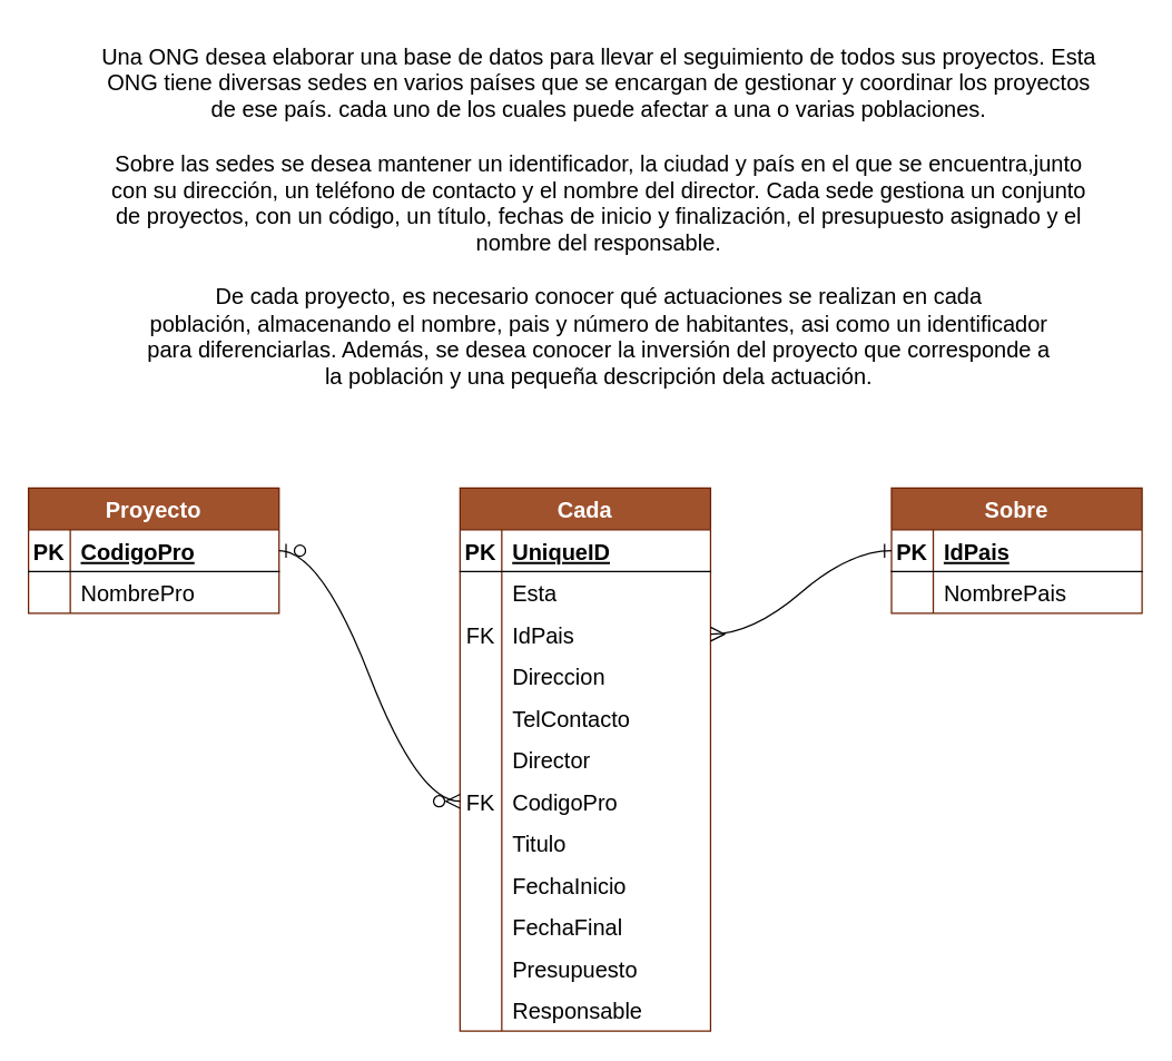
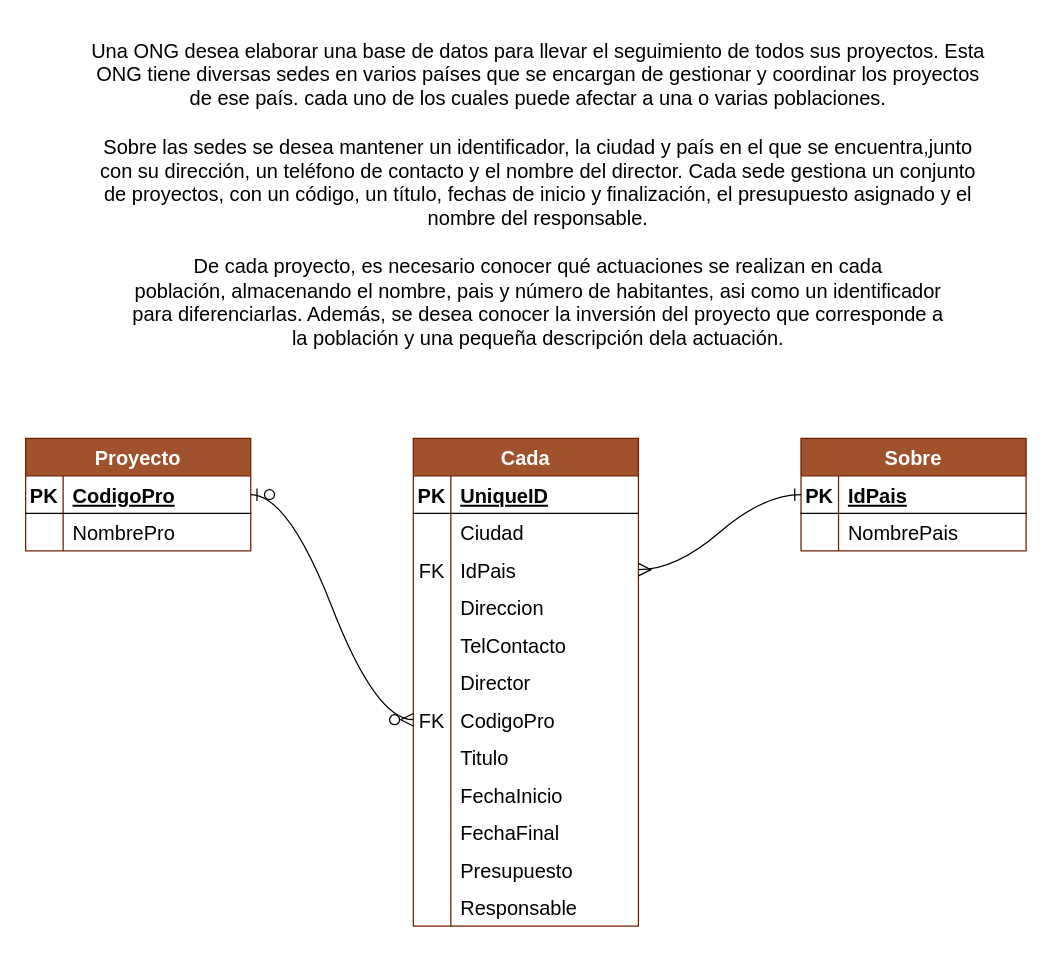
  <mxCell id="0" />
  <mxCell id="1" parent="0" />
  <mxCell id="2" value="&lt;p style=&quot;margin: 0px;&quot;&gt;Una ONG desea elaborar una base de datos para llevar el seguimiento de todos sus&amp;nbsp;&lt;span style=&quot;background-color: initial;&quot;&gt;proyectos. Esta ONG tiene diversas sedes en varios países que se encargan de gestionar y coordinar los proyectos de ese país. cada uno de los cuales puede afectar a una o varias poblaciones.&lt;/span&gt;&lt;/p&gt;&lt;p style=&quot;margin: 0px;&quot;&gt;&lt;span style=&quot;background-color: initial;&quot;&gt;&lt;br&gt;&lt;/span&gt;&lt;/p&gt;&lt;p style=&quot;margin: 0px;&quot;&gt;Sobre las sedes se desea mantener un identificador, la ciudad y país en el que se encuentra,junto con su dirección, un teléfono de contacto y el nombre del director. Cada sede gestiona un conjunto de proyectos, con un código, un título, fechas de inicio y finalización, el presupuesto asignado y el nombre del responsable.&lt;/p&gt;&lt;p style=&quot;margin: 0px;&quot;&gt;&lt;br&gt;&lt;/p&gt;&lt;p style=&quot;margin: 0px;&quot;&gt;De cada proyecto, es necesario conocer qué actuaciones se realizan en cada población,&amp;nbsp;&lt;span style=&quot;background-color: initial;&quot;&gt;almacenando el nombre, pais y número de habitantes, asi como un identificador para&amp;nbsp;&lt;/span&gt;&lt;span style=&quot;background-color: initial;&quot;&gt;diferenciarlas. Además, se desea conocer la inversión del proyecto que corresponde a la&amp;nbsp;&lt;/span&gt;&lt;span style=&quot;background-color: initial;&quot;&gt;población y una pequeña descripción dela actuación.&lt;/span&gt;&lt;/p&gt;" style="text;html=1;strokeColor=none;fillColor=none;align=center;verticalAlign=middle;whiteSpace=wrap;rounded=0;fontSize=16;" vertex="1" parent="1"><mxGeometry x="70" y="20" width="720" height="270" as="geometry" /></mxCell>
  <mxCell id="3" value="Proyecto" style="shape=table;startSize=30;container=1;collapsible=1;childLayout=tableLayout;fixedRows=1;rowLines=0;fontStyle=1;align=center;resizeLast=1;fontSize=16;fillColor=#a0522d;fontColor=#ffffff;strokeColor=#6D1F00;" vertex="1" parent="1"><mxGeometry x="20" y="350" width="180" height="90" as="geometry" /></mxCell>
  <mxCell id="4" value="" style="shape=tableRow;horizontal=0;startSize=0;swimlaneHead=0;swimlaneBody=0;fillColor=none;collapsible=0;dropTarget=0;points=[[0,0.5],[1,0.5]];portConstraint=eastwest;top=0;left=0;right=0;bottom=1;fontSize=16;" vertex="1" parent="3"><mxGeometry y="30" width="180" height="30" as="geometry" /></mxCell>
  <mxCell id="5" value="PK" style="shape=partialRectangle;connectable=0;fillColor=none;top=0;left=0;bottom=0;right=0;fontStyle=1;overflow=hidden;fontSize=16;" vertex="1" parent="4"><mxGeometry width="30" height="30" as="geometry"><mxRectangle width="30" height="30" as="alternateBounds" /></mxGeometry></mxCell>
  <mxCell id="6" value="CodigoPro" style="shape=partialRectangle;connectable=0;fillColor=none;top=0;left=0;bottom=0;right=0;align=left;spacingLeft=6;fontStyle=5;overflow=hidden;fontSize=16;" vertex="1" parent="4"><mxGeometry x="30" width="150" height="30" as="geometry"><mxRectangle width="150" height="30" as="alternateBounds" /></mxGeometry></mxCell>
  <mxCell id="7" value="" style="shape=tableRow;horizontal=0;startSize=0;swimlaneHead=0;swimlaneBody=0;fillColor=none;collapsible=0;dropTarget=0;points=[[0,0.5],[1,0.5]];portConstraint=eastwest;top=0;left=0;right=0;bottom=0;fontSize=16;" vertex="1" parent="3"><mxGeometry y="60" width="180" height="30" as="geometry" /></mxCell>
  <mxCell id="8" value="" style="shape=partialRectangle;connectable=0;fillColor=none;top=0;left=0;bottom=0;right=0;editable=1;overflow=hidden;fontSize=16;" vertex="1" parent="7"><mxGeometry width="30" height="30" as="geometry"><mxRectangle width="30" height="30" as="alternateBounds" /></mxGeometry></mxCell>
  <mxCell id="9" value="NombrePro" style="shape=partialRectangle;connectable=0;fillColor=none;top=0;left=0;bottom=0;right=0;align=left;spacingLeft=6;overflow=hidden;fontSize=16;" vertex="1" parent="7"><mxGeometry x="30" width="150" height="30" as="geometry"><mxRectangle width="150" height="30" as="alternateBounds" /></mxGeometry></mxCell>
  <mxCell id="10" style="edgeStyle=none;curved=1;rounded=0;orthogonalLoop=1;jettySize=auto;html=1;exitX=1;exitY=0.5;exitDx=0;exitDy=0;fontSize=12;startSize=8;endSize=8;" edge="1" parent="1" source="2" target="2"><mxGeometry relative="1" as="geometry" /></mxCell>
  <mxCell id="11" value="Cada" style="shape=table;startSize=30;container=1;collapsible=1;childLayout=tableLayout;fixedRows=1;rowLines=0;fontStyle=1;align=center;resizeLast=1;fontSize=16;fillColor=#a0522d;fontColor=#ffffff;strokeColor=#6D1F00;" vertex="1" parent="1"><mxGeometry x="330" y="350" width="180" height="390" as="geometry" /></mxCell>
  <mxCell id="12" value="" style="shape=tableRow;horizontal=0;startSize=0;swimlaneHead=0;swimlaneBody=0;fillColor=none;collapsible=0;dropTarget=0;points=[[0,0.5],[1,0.5]];portConstraint=eastwest;top=0;left=0;right=0;bottom=1;fontSize=16;" vertex="1" parent="11"><mxGeometry y="30" width="180" height="30" as="geometry" /></mxCell>
  <mxCell id="13" value="PK" style="shape=partialRectangle;connectable=0;fillColor=none;top=0;left=0;bottom=0;right=0;fontStyle=1;overflow=hidden;fontSize=16;" vertex="1" parent="12"><mxGeometry width="30" height="30" as="geometry"><mxRectangle width="30" height="30" as="alternateBounds" /></mxGeometry></mxCell>
  <mxCell id="14" value="UniqueID" style="shape=partialRectangle;connectable=0;fillColor=none;top=0;left=0;bottom=0;right=0;align=left;spacingLeft=6;fontStyle=5;overflow=hidden;fontSize=16;" vertex="1" parent="12"><mxGeometry x="30" width="150" height="30" as="geometry"><mxRectangle width="150" height="30" as="alternateBounds" /></mxGeometry></mxCell>
  <mxCell id="15" value="" style="shape=tableRow;horizontal=0;startSize=0;swimlaneHead=0;swimlaneBody=0;fillColor=none;collapsible=0;dropTarget=0;points=[[0,0.5],[1,0.5]];portConstraint=eastwest;top=0;left=0;right=0;bottom=0;fontSize=16;" vertex="1" parent="11"><mxGeometry y="60" width="180" height="30" as="geometry" /></mxCell>
  <mxCell id="16" value="" style="shape=partialRectangle;connectable=0;fillColor=none;top=0;left=0;bottom=0;right=0;editable=1;overflow=hidden;fontSize=16;" vertex="1" parent="15"><mxGeometry width="30" height="30" as="geometry"><mxRectangle width="30" height="30" as="alternateBounds" /></mxGeometry></mxCell>
- <mxCell id="17" value="Esta" style="shape=partialRectangle;connectable=0;fillColor=none;top=0;left=0;bottom=0;right=0;align=left;spacingLeft=6;overflow=hidden;fontSize=16;" vertex="1" parent="15"><mxGeometry x="30" width="150" height="30" as="geometry"><mxRectangle width="150" height="30" as="alternateBounds" /></mxGeometry></mxCell>
+ <mxCell id="17" value="Ciudad" style="shape=partialRectangle;connectable=0;fillColor=none;top=0;left=0;bottom=0;right=0;align=left;spacingLeft=6;overflow=hidden;fontSize=16;" vertex="1" parent="15"><mxGeometry x="30" width="150" height="30" as="geometry"><mxRectangle width="150" height="30" as="alternateBounds" /></mxGeometry></mxCell>
  <mxCell id="18" value="" style="shape=tableRow;horizontal=0;startSize=0;swimlaneHead=0;swimlaneBody=0;fillColor=none;collapsible=0;dropTarget=0;points=[[0,0.5],[1,0.5]];portConstraint=eastwest;top=0;left=0;right=0;bottom=0;fontSize=16;" vertex="1" parent="11"><mxGeometry y="90" width="180" height="30" as="geometry" /></mxCell>
  <mxCell id="19" value="FK" style="shape=partialRectangle;connectable=0;fillColor=none;top=0;left=0;bottom=0;right=0;editable=1;overflow=hidden;fontSize=16;" vertex="1" parent="18"><mxGeometry width="30" height="30" as="geometry"><mxRectangle width="30" height="30" as="alternateBounds" /></mxGeometry></mxCell>
  <mxCell id="20" value="IdPais" style="shape=partialRectangle;connectable=0;fillColor=none;top=0;left=0;bottom=0;right=0;align=left;spacingLeft=6;overflow=hidden;fontSize=16;" vertex="1" parent="18"><mxGeometry x="30" width="150" height="30" as="geometry"><mxRectangle width="150" height="30" as="alternateBounds" /></mxGeometry></mxCell>
  <mxCell id="21" value="" style="shape=tableRow;horizontal=0;startSize=0;swimlaneHead=0;swimlaneBody=0;fillColor=none;collapsible=0;dropTarget=0;points=[[0,0.5],[1,0.5]];portConstraint=eastwest;top=0;left=0;right=0;bottom=0;fontSize=16;" vertex="1" parent="11"><mxGeometry y="120" width="180" height="30" as="geometry" /></mxCell>
  <mxCell id="22" value="" style="shape=partialRectangle;connectable=0;fillColor=none;top=0;left=0;bottom=0;right=0;editable=1;overflow=hidden;fontSize=16;" vertex="1" parent="21"><mxGeometry width="30" height="30" as="geometry"><mxRectangle width="30" height="30" as="alternateBounds" /></mxGeometry></mxCell>
  <mxCell id="23" value="Direccion" style="shape=partialRectangle;connectable=0;fillColor=none;top=0;left=0;bottom=0;right=0;align=left;spacingLeft=6;overflow=hidden;fontSize=16;" vertex="1" parent="21"><mxGeometry x="30" width="150" height="30" as="geometry"><mxRectangle width="150" height="30" as="alternateBounds" /></mxGeometry></mxCell>
  <mxCell id="24" value="" style="shape=tableRow;horizontal=0;startSize=0;swimlaneHead=0;swimlaneBody=0;fillColor=none;collapsible=0;dropTarget=0;points=[[0,0.5],[1,0.5]];portConstraint=eastwest;top=0;left=0;right=0;bottom=0;fontSize=16;" vertex="1" parent="11"><mxGeometry y="150" width="180" height="30" as="geometry" /></mxCell>
  <mxCell id="25" value="" style="shape=partialRectangle;connectable=0;fillColor=none;top=0;left=0;bottom=0;right=0;editable=1;overflow=hidden;fontSize=16;" vertex="1" parent="24"><mxGeometry width="30" height="30" as="geometry"><mxRectangle width="30" height="30" as="alternateBounds" /></mxGeometry></mxCell>
  <mxCell id="26" value="TelContacto" style="shape=partialRectangle;connectable=0;fillColor=none;top=0;left=0;bottom=0;right=0;align=left;spacingLeft=6;overflow=hidden;fontSize=16;" vertex="1" parent="24"><mxGeometry x="30" width="150" height="30" as="geometry"><mxRectangle width="150" height="30" as="alternateBounds" /></mxGeometry></mxCell>
  <mxCell id="27" value="" style="shape=tableRow;horizontal=0;startSize=0;swimlaneHead=0;swimlaneBody=0;fillColor=none;collapsible=0;dropTarget=0;points=[[0,0.5],[1,0.5]];portConstraint=eastwest;top=0;left=0;right=0;bottom=0;fontSize=16;" vertex="1" parent="11"><mxGeometry y="180" width="180" height="30" as="geometry" /></mxCell>
  <mxCell id="28" value="" style="shape=partialRectangle;connectable=0;fillColor=none;top=0;left=0;bottom=0;right=0;editable=1;overflow=hidden;fontSize=16;" vertex="1" parent="27"><mxGeometry width="30" height="30" as="geometry"><mxRectangle width="30" height="30" as="alternateBounds" /></mxGeometry></mxCell>
  <mxCell id="29" value="Director" style="shape=partialRectangle;connectable=0;fillColor=none;top=0;left=0;bottom=0;right=0;align=left;spacingLeft=6;overflow=hidden;fontSize=16;" vertex="1" parent="27"><mxGeometry x="30" width="150" height="30" as="geometry"><mxRectangle width="150" height="30" as="alternateBounds" /></mxGeometry></mxCell>
  <mxCell id="30" value="" style="shape=tableRow;horizontal=0;startSize=0;swimlaneHead=0;swimlaneBody=0;fillColor=none;collapsible=0;dropTarget=0;points=[[0,0.5],[1,0.5]];portConstraint=eastwest;top=0;left=0;right=0;bottom=0;fontSize=16;" vertex="1" parent="11"><mxGeometry y="210" width="180" height="30" as="geometry" /></mxCell>
  <mxCell id="31" value="FK" style="shape=partialRectangle;connectable=0;fillColor=none;top=0;left=0;bottom=0;right=0;editable=1;overflow=hidden;fontSize=16;" vertex="1" parent="30"><mxGeometry width="30" height="30" as="geometry"><mxRectangle width="30" height="30" as="alternateBounds" /></mxGeometry></mxCell>
  <mxCell id="32" value="CodigoPro" style="shape=partialRectangle;connectable=0;fillColor=none;top=0;left=0;bottom=0;right=0;align=left;spacingLeft=6;overflow=hidden;fontSize=16;" vertex="1" parent="30"><mxGeometry x="30" width="150" height="30" as="geometry"><mxRectangle width="150" height="30" as="alternateBounds" /></mxGeometry></mxCell>
  <mxCell id="33" value="" style="shape=tableRow;horizontal=0;startSize=0;swimlaneHead=0;swimlaneBody=0;fillColor=none;collapsible=0;dropTarget=0;points=[[0,0.5],[1,0.5]];portConstraint=eastwest;top=0;left=0;right=0;bottom=0;fontSize=16;" vertex="1" parent="11"><mxGeometry y="240" width="180" height="30" as="geometry" /></mxCell>
  <mxCell id="34" value="" style="shape=partialRectangle;connectable=0;fillColor=none;top=0;left=0;bottom=0;right=0;editable=1;overflow=hidden;fontSize=16;" vertex="1" parent="33"><mxGeometry width="30" height="30" as="geometry"><mxRectangle width="30" height="30" as="alternateBounds" /></mxGeometry></mxCell>
  <mxCell id="35" value="Titulo" style="shape=partialRectangle;connectable=0;fillColor=none;top=0;left=0;bottom=0;right=0;align=left;spacingLeft=6;overflow=hidden;fontSize=16;" vertex="1" parent="33"><mxGeometry x="30" width="150" height="30" as="geometry"><mxRectangle width="150" height="30" as="alternateBounds" /></mxGeometry></mxCell>
  <mxCell id="36" value="" style="shape=tableRow;horizontal=0;startSize=0;swimlaneHead=0;swimlaneBody=0;fillColor=none;collapsible=0;dropTarget=0;points=[[0,0.5],[1,0.5]];portConstraint=eastwest;top=0;left=0;right=0;bottom=0;fontSize=16;" vertex="1" parent="11"><mxGeometry y="270" width="180" height="30" as="geometry" /></mxCell>
  <mxCell id="37" value="" style="shape=partialRectangle;connectable=0;fillColor=none;top=0;left=0;bottom=0;right=0;editable=1;overflow=hidden;fontSize=16;" vertex="1" parent="36"><mxGeometry width="30" height="30" as="geometry"><mxRectangle width="30" height="30" as="alternateBounds" /></mxGeometry></mxCell>
  <mxCell id="38" value="FechaInicio" style="shape=partialRectangle;connectable=0;fillColor=none;top=0;left=0;bottom=0;right=0;align=left;spacingLeft=6;overflow=hidden;fontSize=16;" vertex="1" parent="36"><mxGeometry x="30" width="150" height="30" as="geometry"><mxRectangle width="150" height="30" as="alternateBounds" /></mxGeometry></mxCell>
  <mxCell id="39" value="" style="shape=tableRow;horizontal=0;startSize=0;swimlaneHead=0;swimlaneBody=0;fillColor=none;collapsible=0;dropTarget=0;points=[[0,0.5],[1,0.5]];portConstraint=eastwest;top=0;left=0;right=0;bottom=0;fontSize=16;" vertex="1" parent="11"><mxGeometry y="300" width="180" height="30" as="geometry" /></mxCell>
  <mxCell id="40" value="" style="shape=partialRectangle;connectable=0;fillColor=none;top=0;left=0;bottom=0;right=0;editable=1;overflow=hidden;fontSize=16;" vertex="1" parent="39"><mxGeometry width="30" height="30" as="geometry"><mxRectangle width="30" height="30" as="alternateBounds" /></mxGeometry></mxCell>
  <mxCell id="41" value="FechaFinal" style="shape=partialRectangle;connectable=0;fillColor=none;top=0;left=0;bottom=0;right=0;align=left;spacingLeft=6;overflow=hidden;fontSize=16;" vertex="1" parent="39"><mxGeometry x="30" width="150" height="30" as="geometry"><mxRectangle width="150" height="30" as="alternateBounds" /></mxGeometry></mxCell>
  <mxCell id="42" value="" style="shape=tableRow;horizontal=0;startSize=0;swimlaneHead=0;swimlaneBody=0;fillColor=none;collapsible=0;dropTarget=0;points=[[0,0.5],[1,0.5]];portConstraint=eastwest;top=0;left=0;right=0;bottom=0;fontSize=16;" vertex="1" parent="11"><mxGeometry y="330" width="180" height="30" as="geometry" /></mxCell>
  <mxCell id="43" value="" style="shape=partialRectangle;connectable=0;fillColor=none;top=0;left=0;bottom=0;right=0;editable=1;overflow=hidden;fontSize=16;" vertex="1" parent="42"><mxGeometry width="30" height="30" as="geometry"><mxRectangle width="30" height="30" as="alternateBounds" /></mxGeometry></mxCell>
  <mxCell id="44" value="Presupuesto" style="shape=partialRectangle;connectable=0;fillColor=none;top=0;left=0;bottom=0;right=0;align=left;spacingLeft=6;overflow=hidden;fontSize=16;" vertex="1" parent="42"><mxGeometry x="30" width="150" height="30" as="geometry"><mxRectangle width="150" height="30" as="alternateBounds" /></mxGeometry></mxCell>
  <mxCell id="45" value="" style="shape=tableRow;horizontal=0;startSize=0;swimlaneHead=0;swimlaneBody=0;fillColor=none;collapsible=0;dropTarget=0;points=[[0,0.5],[1,0.5]];portConstraint=eastwest;top=0;left=0;right=0;bottom=0;fontSize=16;" vertex="1" parent="11"><mxGeometry y="360" width="180" height="30" as="geometry" /></mxCell>
  <mxCell id="46" value="" style="shape=partialRectangle;connectable=0;fillColor=none;top=0;left=0;bottom=0;right=0;editable=1;overflow=hidden;fontSize=16;" vertex="1" parent="45"><mxGeometry width="30" height="30" as="geometry"><mxRectangle width="30" height="30" as="alternateBounds" /></mxGeometry></mxCell>
  <mxCell id="47" value="Responsable" style="shape=partialRectangle;connectable=0;fillColor=none;top=0;left=0;bottom=0;right=0;align=left;spacingLeft=6;overflow=hidden;fontSize=16;" vertex="1" parent="45"><mxGeometry x="30" width="150" height="30" as="geometry"><mxRectangle width="150" height="30" as="alternateBounds" /></mxGeometry></mxCell>
  <mxCell id="48" value="Sobre" style="shape=table;startSize=30;container=1;collapsible=1;childLayout=tableLayout;fixedRows=1;rowLines=0;fontStyle=1;align=center;resizeLast=1;fontSize=16;fillColor=#a0522d;fontColor=#ffffff;strokeColor=#6D1F00;" vertex="1" parent="1"><mxGeometry x="640" y="350" width="180" height="90" as="geometry" /></mxCell>
  <mxCell id="49" value="" style="shape=tableRow;horizontal=0;startSize=0;swimlaneHead=0;swimlaneBody=0;fillColor=none;collapsible=0;dropTarget=0;points=[[0,0.5],[1,0.5]];portConstraint=eastwest;top=0;left=0;right=0;bottom=1;fontSize=16;" vertex="1" parent="48"><mxGeometry y="30" width="180" height="30" as="geometry" /></mxCell>
  <mxCell id="50" value="PK" style="shape=partialRectangle;connectable=0;fillColor=none;top=0;left=0;bottom=0;right=0;fontStyle=1;overflow=hidden;fontSize=16;" vertex="1" parent="49"><mxGeometry width="30" height="30" as="geometry"><mxRectangle width="30" height="30" as="alternateBounds" /></mxGeometry></mxCell>
  <mxCell id="51" value="IdPais" style="shape=partialRectangle;connectable=0;fillColor=none;top=0;left=0;bottom=0;right=0;align=left;spacingLeft=6;fontStyle=5;overflow=hidden;fontSize=16;" vertex="1" parent="49"><mxGeometry x="30" width="150" height="30" as="geometry"><mxRectangle width="150" height="30" as="alternateBounds" /></mxGeometry></mxCell>
  <mxCell id="52" value="" style="shape=tableRow;horizontal=0;startSize=0;swimlaneHead=0;swimlaneBody=0;fillColor=none;collapsible=0;dropTarget=0;points=[[0,0.5],[1,0.5]];portConstraint=eastwest;top=0;left=0;right=0;bottom=0;fontSize=16;" vertex="1" parent="48"><mxGeometry y="60" width="180" height="30" as="geometry" /></mxCell>
  <mxCell id="53" value="" style="shape=partialRectangle;connectable=0;fillColor=none;top=0;left=0;bottom=0;right=0;editable=1;overflow=hidden;fontSize=16;" vertex="1" parent="52"><mxGeometry width="30" height="30" as="geometry"><mxRectangle width="30" height="30" as="alternateBounds" /></mxGeometry></mxCell>
  <mxCell id="54" value="NombrePais" style="shape=partialRectangle;connectable=0;fillColor=none;top=0;left=0;bottom=0;right=0;align=left;spacingLeft=6;overflow=hidden;fontSize=16;" vertex="1" parent="52"><mxGeometry x="30" width="150" height="30" as="geometry"><mxRectangle width="150" height="30" as="alternateBounds" /></mxGeometry></mxCell>
  <mxCell id="55" value="" style="edgeStyle=entityRelationEdgeStyle;fontSize=12;html=1;endArrow=ERzeroToMany;startArrow=ERzeroToOne;rounded=0;startSize=8;endSize=8;curved=1;exitX=1;exitY=0.5;exitDx=0;exitDy=0;entryX=0;entryY=0.5;entryDx=0;entryDy=0;" edge="1" parent="1" source="4" target="30"><mxGeometry width="100" height="100" relative="1" as="geometry"><mxPoint x="380" y="480" as="sourcePoint" /><mxPoint x="480" y="380" as="targetPoint" /></mxGeometry></mxCell>
  <mxCell id="56" value="" style="edgeStyle=entityRelationEdgeStyle;fontSize=12;html=1;endArrow=ERone;startArrow=ERmany;rounded=0;startSize=8;endSize=8;curved=1;exitX=1;exitY=0.5;exitDx=0;exitDy=0;entryX=0;entryY=0.5;entryDx=0;entryDy=0;startFill=0;endFill=0;" edge="1" parent="1" source="18" target="49"><mxGeometry width="100" height="100" relative="1" as="geometry"><mxPoint x="540" y="570" as="sourcePoint" /><mxPoint x="620" y="420" as="targetPoint" /></mxGeometry></mxCell>
